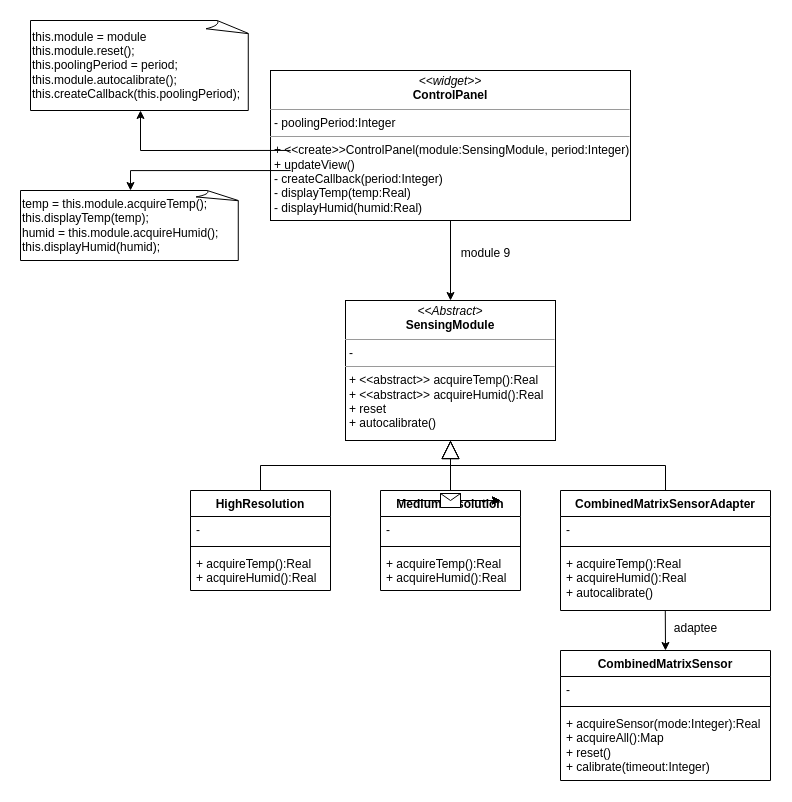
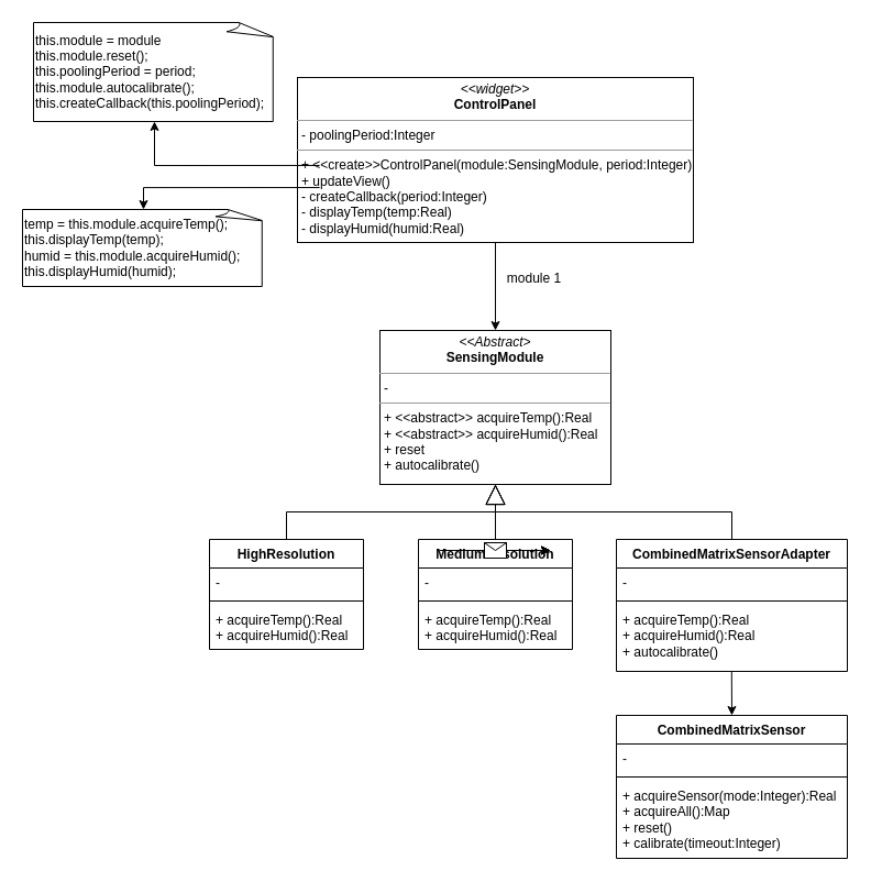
  <mxCell id="0" />
  <mxCell id="1" parent="0" />
  <mxCell id="2" value="&lt;p style=&quot;margin:0px;margin-top:4px;text-align:center;&quot;&gt;&lt;i&gt;&amp;lt;&amp;lt;widget&amp;gt;&amp;gt;&lt;/i&gt;&lt;br&gt;&lt;b&gt;ControlPanel&lt;/b&gt;&lt;/p&gt;&lt;hr size=&quot;1&quot;&gt;&lt;p style=&quot;margin:0px;margin-left:4px;&quot;&gt;- poolingPeriod:Integer&lt;/p&gt;&lt;hr size=&quot;1&quot;&gt;&lt;p style=&quot;margin:0px;margin-left:4px;&quot;&gt;+ &amp;lt;&amp;lt;create&amp;gt;&amp;gt;ControlPanel(module:SensingModule, period:Integer)&lt;/p&gt;&lt;p style=&quot;margin:0px;margin-left:4px;&quot;&gt;+ updateView()&lt;/p&gt;&lt;p style=&quot;margin:0px;margin-left:4px;&quot;&gt;- createCallback(period:Integer)&lt;/p&gt;&lt;p style=&quot;margin:0px;margin-left:4px;&quot;&gt;- displayTemp(temp:Real)&lt;/p&gt;&lt;p style=&quot;margin:0px;margin-left:4px;&quot;&gt;- displayHumid(humid:Real)&lt;/p&gt;" style="verticalAlign=top;align=left;overflow=fill;fontSize=12;fontFamily=Helvetica;html=1;whiteSpace=wrap;" vertex="1" parent="1"><mxGeometry x="270" y="70" width="360" height="150" as="geometry" /></mxCell>
  <mxCell id="3" value="&lt;p style=&quot;margin:0px;margin-top:4px;text-align:center;&quot;&gt;&lt;i&gt;&amp;lt;&amp;lt;Abstract&amp;gt;&lt;/i&gt;&lt;br&gt;&lt;b&gt;SensingModule&lt;/b&gt;&lt;/p&gt;&lt;hr size=&quot;1&quot;&gt;&lt;p style=&quot;margin:0px;margin-left:4px;&quot;&gt;-&lt;/p&gt;&lt;hr size=&quot;1&quot;&gt;&lt;p style=&quot;margin:0px;margin-left:4px;&quot;&gt;+ &amp;lt;&amp;lt;abstract&amp;gt;&amp;gt; acquireTemp():Real&lt;/p&gt;&lt;p style=&quot;margin:0px;margin-left:4px;&quot;&gt;+ &amp;lt;&amp;lt;abstract&amp;gt;&amp;gt; acquireHumid():Real&lt;/p&gt;&lt;p style=&quot;margin:0px;margin-left:4px;&quot;&gt;+ reset&lt;/p&gt;&lt;p style=&quot;margin:0px;margin-left:4px;&quot;&gt;+ autocalibrate()&lt;/p&gt;" style="verticalAlign=top;align=left;overflow=fill;fontSize=12;fontFamily=Helvetica;html=1;whiteSpace=wrap;" vertex="1" parent="1"><mxGeometry x="345" y="300" width="210" height="140" as="geometry" /></mxCell>
  <mxCell id="4" value="" style="endArrow=classic;html=1;rounded=0;exitX=0.5;exitY=1;exitDx=0;exitDy=0;" edge="1" parent="1" source="2" target="3"><mxGeometry width="50" height="50" relative="1" as="geometry"><mxPoint x="440" y="350" as="sourcePoint" /><mxPoint x="490" y="300" as="targetPoint" /></mxGeometry></mxCell>
- <mxCell id="5" value="module 9" style="text;html=1;align=center;verticalAlign=middle;resizable=0;points=[];autosize=1;strokeColor=none;fillColor=none;" vertex="1" parent="1"><mxGeometry x="450" y="238" width="70" height="30" as="geometry" /></mxCell>
+ <mxCell id="5" value="module 1" style="text;html=1;align=center;verticalAlign=middle;resizable=0;points=[];autosize=1;strokeColor=none;fillColor=none;" vertex="1" parent="1"><mxGeometry x="450" y="238" width="70" height="30" as="geometry" /></mxCell>
  <mxCell id="6" value="HighResolution" style="swimlane;fontStyle=1;align=center;verticalAlign=top;childLayout=stackLayout;horizontal=1;startSize=26;horizontalStack=0;resizeParent=1;resizeParentMax=0;resizeLast=0;collapsible=1;marginBottom=0;whiteSpace=wrap;html=1;" vertex="1" parent="1"><mxGeometry x="190" y="490" width="140" height="100" as="geometry" /></mxCell>
  <mxCell id="7" value="-" style="text;strokeColor=none;fillColor=none;align=left;verticalAlign=top;spacingLeft=4;spacingRight=4;overflow=hidden;rotatable=0;points=[[0,0.5],[1,0.5]];portConstraint=eastwest;whiteSpace=wrap;html=1;" vertex="1" parent="6"><mxGeometry y="26" width="140" height="26" as="geometry" /></mxCell>
  <mxCell id="8" value="" style="line;strokeWidth=1;fillColor=none;align=left;verticalAlign=middle;spacingTop=-1;spacingLeft=3;spacingRight=3;rotatable=0;labelPosition=right;points=[];portConstraint=eastwest;strokeColor=inherit;" vertex="1" parent="6"><mxGeometry y="52" width="140" height="8" as="geometry" /></mxCell>
  <mxCell id="9" value="+ acquireTemp():Real&lt;br&gt;+ acquireHumid():Real" style="text;strokeColor=none;fillColor=none;align=left;verticalAlign=top;spacingLeft=4;spacingRight=4;overflow=hidden;rotatable=0;points=[[0,0.5],[1,0.5]];portConstraint=eastwest;whiteSpace=wrap;html=1;" vertex="1" parent="6"><mxGeometry y="60" width="140" height="40" as="geometry" /></mxCell>
  <mxCell id="10" value="MediumResolution" style="swimlane;fontStyle=1;align=center;verticalAlign=top;childLayout=stackLayout;horizontal=1;startSize=26;horizontalStack=0;resizeParent=1;resizeParentMax=0;resizeLast=0;collapsible=1;marginBottom=0;whiteSpace=wrap;html=1;" vertex="1" parent="1"><mxGeometry x="380" y="490" width="140" height="100" as="geometry" /></mxCell>
  <mxCell id="11" value="-" style="text;strokeColor=none;fillColor=none;align=left;verticalAlign=top;spacingLeft=4;spacingRight=4;overflow=hidden;rotatable=0;points=[[0,0.5],[1,0.5]];portConstraint=eastwest;whiteSpace=wrap;html=1;" vertex="1" parent="10"><mxGeometry y="26" width="140" height="26" as="geometry" /></mxCell>
  <mxCell id="12" value="" style="line;strokeWidth=1;fillColor=none;align=left;verticalAlign=middle;spacingTop=-1;spacingLeft=3;spacingRight=3;rotatable=0;labelPosition=right;points=[];portConstraint=eastwest;strokeColor=inherit;" vertex="1" parent="10"><mxGeometry y="52" width="140" height="8" as="geometry" /></mxCell>
  <mxCell id="13" value="+ acquireTemp():Real&lt;br&gt;+ acquireHumid():Real" style="text;strokeColor=none;fillColor=none;align=left;verticalAlign=top;spacingLeft=4;spacingRight=4;overflow=hidden;rotatable=0;points=[[0,0.5],[1,0.5]];portConstraint=eastwest;whiteSpace=wrap;html=1;" vertex="1" parent="10"><mxGeometry y="60" width="140" height="40" as="geometry" /></mxCell>
  <mxCell id="14" value="" style="endArrow=block;endSize=16;endFill=0;html=1;rounded=0;exitX=0.5;exitY=0;exitDx=0;exitDy=0;entryX=0.5;entryY=1;entryDx=0;entryDy=0;edgeStyle=orthogonalEdgeStyle;" edge="1" parent="1" source="6" target="3"><mxGeometry width="160" relative="1" as="geometry"><mxPoint x="360" y="460" as="sourcePoint" /><mxPoint x="520" y="460" as="targetPoint" /></mxGeometry></mxCell>
  <mxCell id="15" value="" style="endArrow=block;endSize=16;endFill=0;html=1;rounded=0;exitX=0.5;exitY=0;exitDx=0;exitDy=0;entryX=0.5;entryY=1;entryDx=0;entryDy=0;edgeStyle=orthogonalEdgeStyle;" edge="1" parent="1" source="10" target="3"><mxGeometry width="160" relative="1" as="geometry"><mxPoint x="350" y="500" as="sourcePoint" /><mxPoint x="460" y="450" as="targetPoint" /></mxGeometry></mxCell>
  <mxCell id="16" value="CombinedMatrixSensorAdapter" style="swimlane;fontStyle=1;align=center;verticalAlign=top;childLayout=stackLayout;horizontal=1;startSize=26;horizontalStack=0;resizeParent=1;resizeParentMax=0;resizeLast=0;collapsible=1;marginBottom=0;whiteSpace=wrap;html=1;" vertex="1" parent="1"><mxGeometry x="560" y="490" width="210" height="120" as="geometry" /></mxCell>
  <mxCell id="17" value="-" style="text;strokeColor=none;fillColor=none;align=left;verticalAlign=top;spacingLeft=4;spacingRight=4;overflow=hidden;rotatable=0;points=[[0,0.5],[1,0.5]];portConstraint=eastwest;whiteSpace=wrap;html=1;" vertex="1" parent="16"><mxGeometry y="26" width="210" height="26" as="geometry" /></mxCell>
  <mxCell id="18" value="" style="line;strokeWidth=1;fillColor=none;align=left;verticalAlign=middle;spacingTop=-1;spacingLeft=3;spacingRight=3;rotatable=0;labelPosition=right;points=[];portConstraint=eastwest;strokeColor=inherit;" vertex="1" parent="16"><mxGeometry y="52" width="210" height="8" as="geometry" /></mxCell>
  <mxCell id="19" value="+ acquireTemp():Real&lt;br&gt;+ acquireHumid():Real&lt;br&gt;+ autocalibrate()" style="text;strokeColor=none;fillColor=none;align=left;verticalAlign=top;spacingLeft=4;spacingRight=4;overflow=hidden;rotatable=0;points=[[0,0.5],[1,0.5]];portConstraint=eastwest;whiteSpace=wrap;html=1;" vertex="1" parent="16"><mxGeometry y="60" width="210" height="60" as="geometry" /></mxCell>
  <mxCell id="20" value="" style="endArrow=block;endSize=16;endFill=0;html=1;rounded=0;exitX=0.5;exitY=0;exitDx=0;exitDy=0;entryX=0.5;entryY=1;entryDx=0;entryDy=0;edgeStyle=orthogonalEdgeStyle;" edge="1" parent="1" source="16" target="3"><mxGeometry width="160" relative="1" as="geometry"><mxPoint x="550" y="500" as="sourcePoint" /><mxPoint x="460" y="450" as="targetPoint" /></mxGeometry></mxCell>
  <mxCell id="21" value="CombinedMatrixSensor" style="swimlane;fontStyle=1;align=center;verticalAlign=top;childLayout=stackLayout;horizontal=1;startSize=26;horizontalStack=0;resizeParent=1;resizeParentMax=0;resizeLast=0;collapsible=1;marginBottom=0;whiteSpace=wrap;html=1;" vertex="1" parent="1"><mxGeometry x="560" y="650" width="210" height="130" as="geometry" /></mxCell>
  <mxCell id="22" value="-" style="text;strokeColor=none;fillColor=none;align=left;verticalAlign=top;spacingLeft=4;spacingRight=4;overflow=hidden;rotatable=0;points=[[0,0.5],[1,0.5]];portConstraint=eastwest;whiteSpace=wrap;html=1;" vertex="1" parent="21"><mxGeometry y="26" width="210" height="26" as="geometry" /></mxCell>
  <mxCell id="23" value="" style="line;strokeWidth=1;fillColor=none;align=left;verticalAlign=middle;spacingTop=-1;spacingLeft=3;spacingRight=3;rotatable=0;labelPosition=right;points=[];portConstraint=eastwest;strokeColor=inherit;" vertex="1" parent="21"><mxGeometry y="52" width="210" height="8" as="geometry" /></mxCell>
  <mxCell id="24" value="+ acquireSensor(mode:Integer):Real&lt;br&gt;+ acquireAll():Map&lt;br&gt;+ reset()&lt;br&gt;+ calibrate(timeout:Integer)" style="text;strokeColor=none;fillColor=none;align=left;verticalAlign=top;spacingLeft=4;spacingRight=4;overflow=hidden;rotatable=0;points=[[0,0.5],[1,0.5]];portConstraint=eastwest;whiteSpace=wrap;html=1;" vertex="1" parent="21"><mxGeometry y="60" width="210" height="70" as="geometry" /></mxCell>
  <mxCell id="25" value="" style="endArrow=classic;html=1;rounded=0;entryX=0.5;entryY=0;entryDx=0;entryDy=0;exitX=0.499;exitY=0.998;exitDx=0;exitDy=0;exitPerimeter=0;" edge="1" parent="1" source="19" target="21"><mxGeometry width="50" height="50" relative="1" as="geometry"><mxPoint x="680" y="640" as="sourcePoint" /><mxPoint x="630" y="620" as="targetPoint" /></mxGeometry></mxCell>
- <mxCell id="26" value="adaptee" style="text;html=1;align=center;verticalAlign=middle;resizable=0;points=[];autosize=1;strokeColor=none;fillColor=none;" vertex="1" parent="1"><mxGeometry x="660" y="613" width="70" height="30" as="geometry" /></mxCell>
  <mxCell id="27" value="this.module = module&lt;br&gt;this.module.reset();&lt;br&gt;this.poolingPeriod = period;&lt;br&gt;this.module.autocalibrate();&lt;br&gt;this.createCallback(this.poolingPeriod);" style="whiteSpace=wrap;html=1;shape=mxgraph.basic.document;align=left;" vertex="1" parent="1"><mxGeometry x="30" y="20" width="220" height="90" as="geometry" /></mxCell>
  <mxCell id="28" value="" style="endArrow=classic;html=1;rounded=0;entryX=0.5;entryY=1;entryDx=0;entryDy=0;entryPerimeter=0;exitX=0.056;exitY=0.533;exitDx=0;exitDy=0;exitPerimeter=0;edgeStyle=orthogonalEdgeStyle;" edge="1" parent="1" source="2" target="27"><mxGeometry width="50" height="50" relative="1" as="geometry"><mxPoint x="210" y="150" as="sourcePoint" /><mxPoint x="270" y="220" as="targetPoint" /></mxGeometry></mxCell>
  <mxCell id="29" value="temp = this.module.acquireTemp();&lt;br&gt;this.displayTemp(temp);&lt;br&gt;humid = this.module.acquireHumid();&lt;br&gt;this.displayHumid(humid);" style="whiteSpace=wrap;html=1;shape=mxgraph.basic.document;align=left;" vertex="1" parent="1"><mxGeometry x="20" y="190" width="220" height="70" as="geometry" /></mxCell>
  <mxCell id="30" value="" style="endArrow=classic;html=1;rounded=0;entryX=0.5;entryY=0;entryDx=0;entryDy=0;entryPerimeter=0;exitX=0.056;exitY=0.667;exitDx=0;exitDy=0;exitPerimeter=0;edgeStyle=orthogonalEdgeStyle;" edge="1" parent="1" source="2" target="29"><mxGeometry width="50" height="50" relative="1" as="geometry"><mxPoint x="250" y="160" as="sourcePoint" /><mxPoint x="260" y="260" as="targetPoint" /></mxGeometry></mxCell>
  <mxCell id="31" value="" style="endArrow=classic;html=1;rounded=0;" edge="1" parent="1"><mxGeometry relative="1" as="geometry"><mxPoint x="400" y="500" as="sourcePoint" /><mxPoint x="500" y="500" as="targetPoint" /></mxGeometry></mxCell>
  <mxCell id="32" value="" style="shape=message;html=1;outlineConnect=0;" vertex="1" parent="31"><mxGeometry width="20" height="14" relative="1" as="geometry"><mxPoint x="-10" y="-7" as="offset" /></mxGeometry></mxCell>
  <mxCell id="33" value="" style="endArrow=classic;html=1;rounded=0;" edge="1" parent="1"><mxGeometry relative="1" as="geometry"><mxPoint x="400" y="500" as="sourcePoint" /><mxPoint x="500" y="500" as="targetPoint" /></mxGeometry></mxCell>
  <mxCell id="34" value="" style="shape=message;html=1;outlineConnect=0;" vertex="1" parent="33"><mxGeometry width="20" height="14" relative="1" as="geometry"><mxPoint x="-10" y="-7" as="offset" /></mxGeometry></mxCell>
  <mxCell id="35" value="" style="endArrow=classic;html=1;rounded=0;" edge="1" parent="1"><mxGeometry relative="1" as="geometry"><mxPoint x="400" y="500" as="sourcePoint" /><mxPoint x="500" y="500" as="targetPoint" /></mxGeometry></mxCell>
  <mxCell id="36" value="" style="shape=message;html=1;outlineConnect=0;" vertex="1" parent="35"><mxGeometry width="20" height="14" relative="1" as="geometry"><mxPoint x="-10" y="-7" as="offset" /></mxGeometry></mxCell>
  <mxCell id="37" value="" style="endArrow=classic;html=1;rounded=0;" edge="1" parent="1"><mxGeometry relative="1" as="geometry"><mxPoint x="400" y="500" as="sourcePoint" /><mxPoint x="500" y="500" as="targetPoint" /></mxGeometry></mxCell>
  <mxCell id="38" value="" style="shape=message;html=1;outlineConnect=0;" vertex="1" parent="37"><mxGeometry width="20" height="14" relative="1" as="geometry"><mxPoint x="-10" y="-7" as="offset" /></mxGeometry></mxCell>
